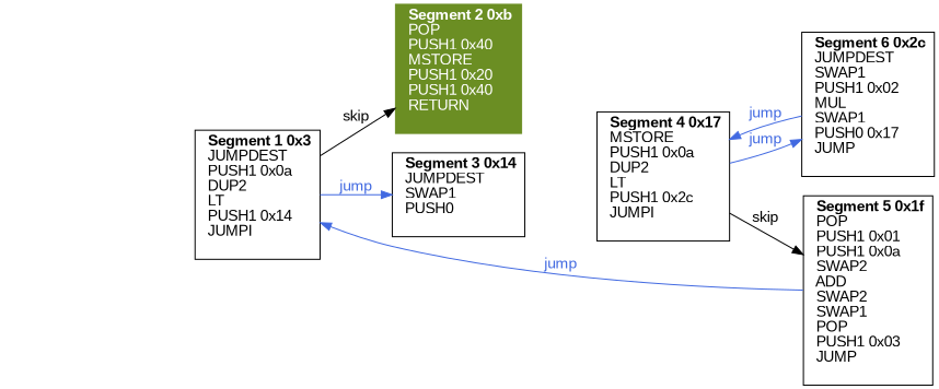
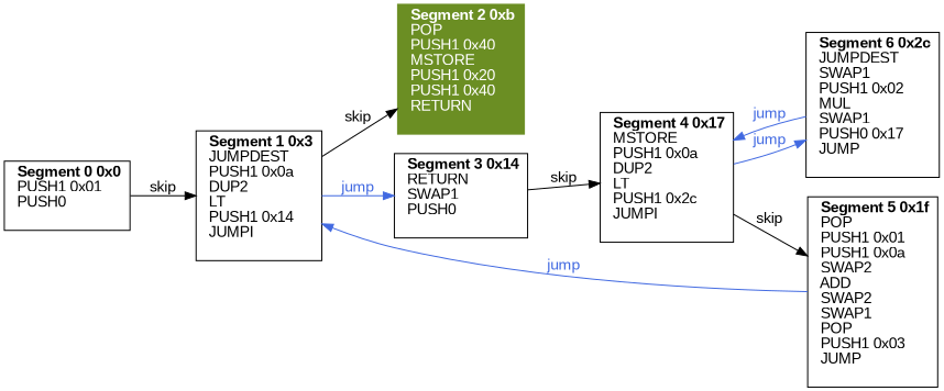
  digraph {
    rankdir=LR
    ranking=TB
    node [fontname=arial shape=box]
    edge [color=black fontname=arial]
+   n1 [label=< <B>Segment 0 0x0</B><BR ALIGN="CENTER"/> PUSH1 0x01 <BR ALIGN="LEFT"/> PUSH0 <BR ALIGN="LEFT"/> >]
    n2 [label=< <B>Segment 1 0x3</B><BR ALIGN="CENTER"/> JUMPDEST <BR ALIGN="LEFT"/> PUSH1 0x0a <BR ALIGN="LEFT"/> DUP2 <BR ALIGN="LEFT"/> LT <BR ALIGN="LEFT"/> PUSH1 0x14 <BR ALIGN="LEFT"/> JUMPI <BR ALIGN="LEFT"/> >]
    n3 [color=olivedrab fontcolor=white label=< <B>Segment 2 0xb</B><BR ALIGN="CENTER"/> POP <BR ALIGN="LEFT"/> PUSH1 0x40 <BR ALIGN="LEFT"/> MSTORE <BR ALIGN="LEFT"/> PUSH1 0x20 <BR ALIGN="LEFT"/> PUSH1 0x40 <BR ALIGN="LEFT"/> RETURN <BR ALIGN="LEFT"/> > style=filled]
-   n4 [label=< <B>Segment 3 0x14</B><BR ALIGN="CENTER"/> JUMPDEST <BR ALIGN="LEFT"/> SWAP1 <BR ALIGN="LEFT"/> PUSH0 <BR ALIGN="LEFT"/> >]
+   n4 [label=< <B>Segment 3 0x14</B><BR ALIGN="CENTER"/> RETURN <BR ALIGN="LEFT"/> SWAP1 <BR ALIGN="LEFT"/> PUSH0 <BR ALIGN="LEFT"/> >]
    n5 [label=< <B>Segment 4 0x17</B><BR ALIGN="CENTER"/> MSTORE <BR ALIGN="LEFT"/> PUSH1 0x0a <BR ALIGN="LEFT"/> DUP2 <BR ALIGN="LEFT"/> LT <BR ALIGN="LEFT"/> PUSH1 0x2c <BR ALIGN="LEFT"/> JUMPI <BR ALIGN="LEFT"/> >]
    n6 [label=< <B>Segment 5 0x1f</B><BR ALIGN="CENTER"/> POP <BR ALIGN="LEFT"/> PUSH1 0x01 <BR ALIGN="LEFT"/> PUSH1 0x0a <BR ALIGN="LEFT"/> SWAP2 <BR ALIGN="LEFT"/> ADD <BR ALIGN="LEFT"/> SWAP2 <BR ALIGN="LEFT"/> SWAP1 <BR ALIGN="LEFT"/> POP <BR ALIGN="LEFT"/> PUSH1 0x03 <BR ALIGN="LEFT"/> JUMP <BR ALIGN="LEFT"/> >]
    n7 [label=< <B>Segment 6 0x2c</B><BR ALIGN="CENTER"/> JUMPDEST <BR ALIGN="LEFT"/> SWAP1 <BR ALIGN="LEFT"/> PUSH1 0x02 <BR ALIGN="LEFT"/> MUL <BR ALIGN="LEFT"/> SWAP1 <BR ALIGN="LEFT"/> PUSH0 0x17 <BR ALIGN="LEFT"/> JUMP <BR ALIGN="LEFT"/> >]
+   n1 -> n2 [label=<<FONT color="black">skip</FONT>>]
    n2 -> n3 [label=<<FONT color="black">skip</FONT>>]
    n2 -> n4 [color=royalblue label=<<FONT color="royalblue">jump</FONT>>]
+   n4 -> n5 [label=<<FONT color="black">skip</FONT>>]
    n5 -> n6 [label=<<FONT color="black">skip</FONT>>]
    n5 -> n7 [color=royalblue label=<<FONT color="royalblue">jump</FONT>>]
    n6 -> n2 [color=royalblue label=<<FONT color="royalblue">jump</FONT>>]
    n7 -> n5 [color=royalblue label=<<FONT color="royalblue">jump</FONT>>]
  }
